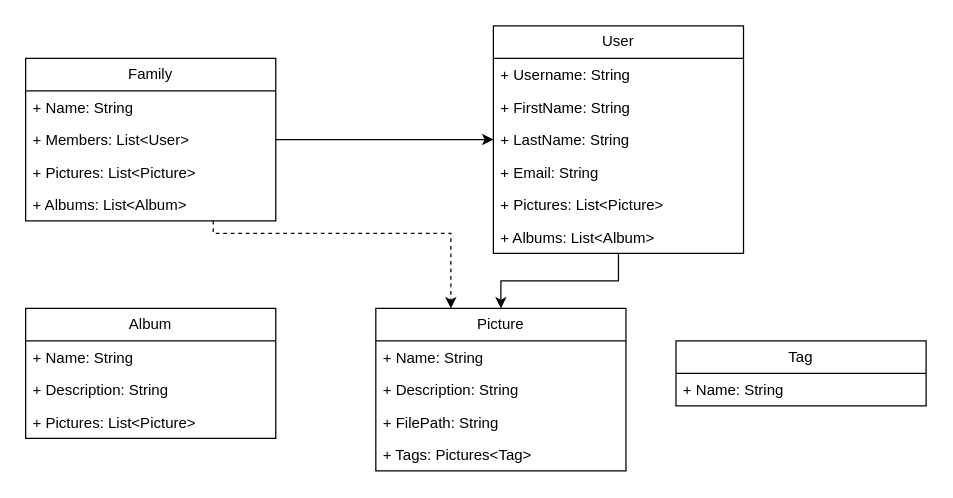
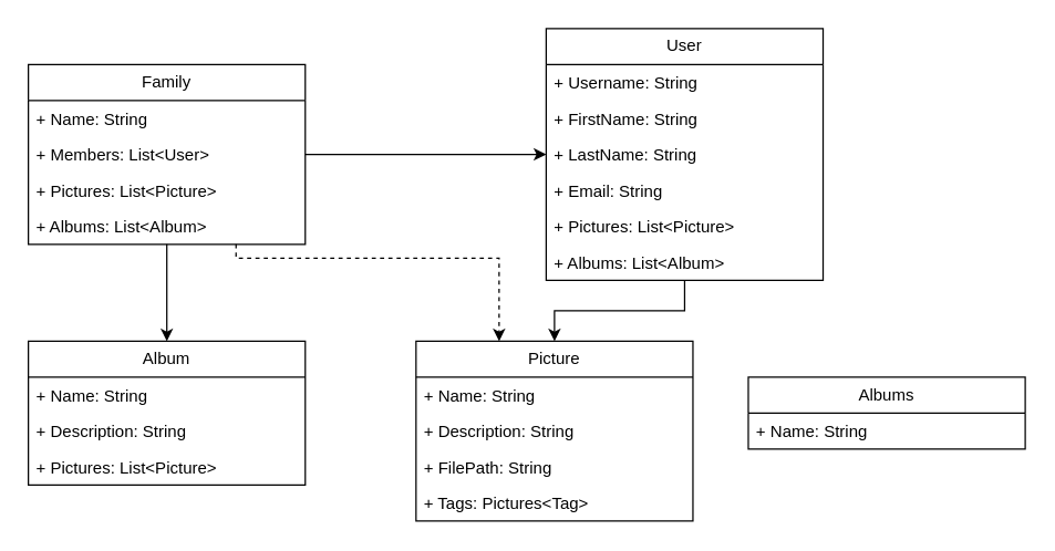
  <mxCell id="0" />
  <mxCell id="1" parent="0" />
+ <mxCell id="2" style="edgeStyle=orthogonalEdgeStyle;rounded=0;orthogonalLoop=1;jettySize=auto;html=1;entryX=0.5;entryY=0;entryDx=0;entryDy=0;" edge="1" parent="1" source="5" target="18"><mxGeometry relative="1" as="geometry" /></mxCell>
  <mxCell id="3" style="edgeStyle=orthogonalEdgeStyle;rounded=0;orthogonalLoop=1;jettySize=auto;html=1;dashed=1;" edge="1" parent="1" source="5" target="22"><mxGeometry relative="1" as="geometry"><Array as="points"><mxPoint x="170" y="186" /><mxPoint x="360" y="186" /></Array></mxGeometry></mxCell>
  <mxCell id="4" style="edgeStyle=orthogonalEdgeStyle;rounded=0;orthogonalLoop=1;jettySize=auto;html=1;" edge="1" parent="1" source="5" target="11"><mxGeometry relative="1" as="geometry" /></mxCell>
  <mxCell id="5" value="Family" style="swimlane;fontStyle=0;childLayout=stackLayout;horizontal=1;startSize=26;fillColor=none;horizontalStack=0;resizeParent=1;resizeParentMax=0;resizeLast=0;collapsible=1;marginBottom=0;whiteSpace=wrap;html=1;" vertex="1" parent="1"><mxGeometry x="20" y="46" width="200" height="130" as="geometry" /></mxCell>
  <mxCell id="6" value="+ Name: String" style="text;strokeColor=none;fillColor=none;align=left;verticalAlign=top;spacingLeft=4;spacingRight=4;overflow=hidden;rotatable=0;points=[[0,0.5],[1,0.5]];portConstraint=eastwest;whiteSpace=wrap;html=1;" vertex="1" parent="5"><mxGeometry y="26" width="200" height="26" as="geometry" /></mxCell>
  <mxCell id="7" value="+ Members: List&amp;lt;User&amp;gt;" style="text;strokeColor=none;fillColor=none;align=left;verticalAlign=top;spacingLeft=4;spacingRight=4;overflow=hidden;rotatable=0;points=[[0,0.5],[1,0.5]];portConstraint=eastwest;whiteSpace=wrap;html=1;" vertex="1" parent="5"><mxGeometry y="52" width="200" height="26" as="geometry" /></mxCell>
  <mxCell id="8" value="+ Pictures: List&amp;lt;Picture&amp;gt;" style="text;strokeColor=none;fillColor=none;align=left;verticalAlign=top;spacingLeft=4;spacingRight=4;overflow=hidden;rotatable=0;points=[[0,0.5],[1,0.5]];portConstraint=eastwest;whiteSpace=wrap;html=1;" vertex="1" parent="5"><mxGeometry y="78" width="200" height="26" as="geometry" /></mxCell>
  <mxCell id="9" value="+ Albums: List&amp;lt;Album&amp;gt;" style="text;strokeColor=none;fillColor=none;align=left;verticalAlign=top;spacingLeft=4;spacingRight=4;overflow=hidden;rotatable=0;points=[[0,0.5],[1,0.5]];portConstraint=eastwest;whiteSpace=wrap;html=1;" vertex="1" parent="5"><mxGeometry y="104" width="200" height="26" as="geometry" /></mxCell>
  <mxCell id="10" style="edgeStyle=orthogonalEdgeStyle;rounded=0;orthogonalLoop=1;jettySize=auto;html=1;entryX=0.5;entryY=0;entryDx=0;entryDy=0;" edge="1" parent="1" source="11" target="22"><mxGeometry relative="1" as="geometry" /></mxCell>
  <mxCell id="11" value="User" style="swimlane;fontStyle=0;childLayout=stackLayout;horizontal=1;startSize=26;fillColor=none;horizontalStack=0;resizeParent=1;resizeParentMax=0;resizeLast=0;collapsible=1;marginBottom=0;whiteSpace=wrap;html=1;" vertex="1" parent="1"><mxGeometry x="394" y="20" width="200" height="182" as="geometry" /></mxCell>
  <mxCell id="12" value="+ Username: String" style="text;strokeColor=none;fillColor=none;align=left;verticalAlign=top;spacingLeft=4;spacingRight=4;overflow=hidden;rotatable=0;points=[[0,0.5],[1,0.5]];portConstraint=eastwest;whiteSpace=wrap;html=1;" vertex="1" parent="11"><mxGeometry y="26" width="200" height="26" as="geometry" /></mxCell>
  <mxCell id="13" value="+ FirstName: String" style="text;strokeColor=none;fillColor=none;align=left;verticalAlign=top;spacingLeft=4;spacingRight=4;overflow=hidden;rotatable=0;points=[[0,0.5],[1,0.5]];portConstraint=eastwest;whiteSpace=wrap;html=1;" vertex="1" parent="11"><mxGeometry y="52" width="200" height="26" as="geometry" /></mxCell>
  <mxCell id="14" value="+ LastName: String" style="text;strokeColor=none;fillColor=none;align=left;verticalAlign=top;spacingLeft=4;spacingRight=4;overflow=hidden;rotatable=0;points=[[0,0.5],[1,0.5]];portConstraint=eastwest;whiteSpace=wrap;html=1;" vertex="1" parent="11"><mxGeometry y="78" width="200" height="26" as="geometry" /></mxCell>
  <mxCell id="15" value="+ Email: String" style="text;strokeColor=none;fillColor=none;align=left;verticalAlign=top;spacingLeft=4;spacingRight=4;overflow=hidden;rotatable=0;points=[[0,0.5],[1,0.5]];portConstraint=eastwest;whiteSpace=wrap;html=1;" vertex="1" parent="11"><mxGeometry y="104" width="200" height="26" as="geometry" /></mxCell>
  <mxCell id="16" value="+ Pictures: List&amp;lt;Picture&amp;gt;" style="text;strokeColor=none;fillColor=none;align=left;verticalAlign=top;spacingLeft=4;spacingRight=4;overflow=hidden;rotatable=0;points=[[0,0.5],[1,0.5]];portConstraint=eastwest;whiteSpace=wrap;html=1;" vertex="1" parent="11"><mxGeometry y="130" width="200" height="26" as="geometry" /></mxCell>
  <mxCell id="17" value="+ Albums: List&amp;lt;Album&amp;gt;" style="text;strokeColor=none;fillColor=none;align=left;verticalAlign=top;spacingLeft=4;spacingRight=4;overflow=hidden;rotatable=0;points=[[0,0.5],[1,0.5]];portConstraint=eastwest;whiteSpace=wrap;html=1;" vertex="1" parent="11"><mxGeometry y="156" width="200" height="26" as="geometry" /></mxCell>
  <mxCell id="18" value="Album" style="swimlane;fontStyle=0;childLayout=stackLayout;horizontal=1;startSize=26;fillColor=none;horizontalStack=0;resizeParent=1;resizeParentMax=0;resizeLast=0;collapsible=1;marginBottom=0;whiteSpace=wrap;html=1;" vertex="1" parent="1"><mxGeometry x="20" y="246" width="200" height="104" as="geometry" /></mxCell>
  <mxCell id="19" value="+ Name: String" style="text;strokeColor=none;fillColor=none;align=left;verticalAlign=top;spacingLeft=4;spacingRight=4;overflow=hidden;rotatable=0;points=[[0,0.5],[1,0.5]];portConstraint=eastwest;whiteSpace=wrap;html=1;" vertex="1" parent="18"><mxGeometry y="26" width="200" height="26" as="geometry" /></mxCell>
  <mxCell id="20" value="+ Description: String" style="text;strokeColor=none;fillColor=none;align=left;verticalAlign=top;spacingLeft=4;spacingRight=4;overflow=hidden;rotatable=0;points=[[0,0.5],[1,0.5]];portConstraint=eastwest;whiteSpace=wrap;html=1;" vertex="1" parent="18"><mxGeometry y="52" width="200" height="26" as="geometry" /></mxCell>
  <mxCell id="21" value="+ Pictures: List&amp;lt;Picture&amp;gt;" style="text;strokeColor=none;fillColor=none;align=left;verticalAlign=top;spacingLeft=4;spacingRight=4;overflow=hidden;rotatable=0;points=[[0,0.5],[1,0.5]];portConstraint=eastwest;whiteSpace=wrap;html=1;" vertex="1" parent="18"><mxGeometry y="78" width="200" height="26" as="geometry" /></mxCell>
  <mxCell id="22" value="Picture" style="swimlane;fontStyle=0;childLayout=stackLayout;horizontal=1;startSize=26;fillColor=none;horizontalStack=0;resizeParent=1;resizeParentMax=0;resizeLast=0;collapsible=1;marginBottom=0;whiteSpace=wrap;html=1;" vertex="1" parent="1"><mxGeometry x="300" y="246" width="200" height="130" as="geometry" /></mxCell>
  <mxCell id="23" value="+ Name: String" style="text;strokeColor=none;fillColor=none;align=left;verticalAlign=top;spacingLeft=4;spacingRight=4;overflow=hidden;rotatable=0;points=[[0,0.5],[1,0.5]];portConstraint=eastwest;whiteSpace=wrap;html=1;" vertex="1" parent="22"><mxGeometry y="26" width="200" height="26" as="geometry" /></mxCell>
  <mxCell id="24" value="+ Description: String" style="text;strokeColor=none;fillColor=none;align=left;verticalAlign=top;spacingLeft=4;spacingRight=4;overflow=hidden;rotatable=0;points=[[0,0.5],[1,0.5]];portConstraint=eastwest;whiteSpace=wrap;html=1;" vertex="1" parent="22"><mxGeometry y="52" width="200" height="26" as="geometry" /></mxCell>
  <mxCell id="25" value="+ FilePath: String&amp;nbsp;" style="text;strokeColor=none;fillColor=none;align=left;verticalAlign=top;spacingLeft=4;spacingRight=4;overflow=hidden;rotatable=0;points=[[0,0.5],[1,0.5]];portConstraint=eastwest;whiteSpace=wrap;html=1;" vertex="1" parent="22"><mxGeometry y="78" width="200" height="26" as="geometry" /></mxCell>
  <mxCell id="26" value="+ Tags: Pictures&amp;lt;Tag&amp;gt;" style="text;strokeColor=none;fillColor=none;align=left;verticalAlign=top;spacingLeft=4;spacingRight=4;overflow=hidden;rotatable=0;points=[[0,0.5],[1,0.5]];portConstraint=eastwest;whiteSpace=wrap;html=1;" vertex="1" parent="22"><mxGeometry y="104" width="200" height="26" as="geometry" /></mxCell>
- <mxCell id="27" value="Tag" style="swimlane;fontStyle=0;childLayout=stackLayout;horizontal=1;startSize=26;fillColor=none;horizontalStack=0;resizeParent=1;resizeParentMax=0;resizeLast=0;collapsible=1;marginBottom=0;whiteSpace=wrap;html=1;" vertex="1" parent="1"><mxGeometry x="540" y="272" width="200" height="52" as="geometry" /></mxCell>
+ <mxCell id="27" value="Albums" style="swimlane;fontStyle=0;childLayout=stackLayout;horizontal=1;startSize=26;fillColor=none;horizontalStack=0;resizeParent=1;resizeParentMax=0;resizeLast=0;collapsible=1;marginBottom=0;whiteSpace=wrap;html=1;" vertex="1" parent="1"><mxGeometry x="540" y="272" width="200" height="52" as="geometry" /></mxCell>
  <mxCell id="28" value="+ Name: String" style="text;strokeColor=none;fillColor=none;align=left;verticalAlign=top;spacingLeft=4;spacingRight=4;overflow=hidden;rotatable=0;points=[[0,0.5],[1,0.5]];portConstraint=eastwest;whiteSpace=wrap;html=1;" vertex="1" parent="27"><mxGeometry y="26" width="200" height="26" as="geometry" /></mxCell>
